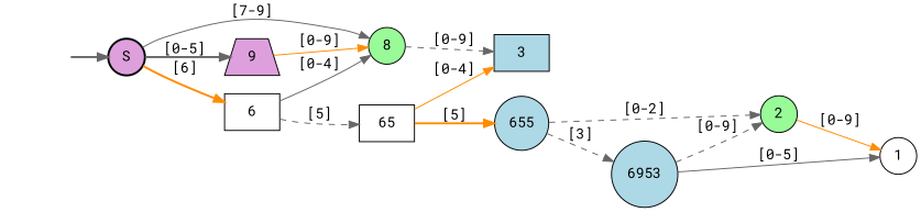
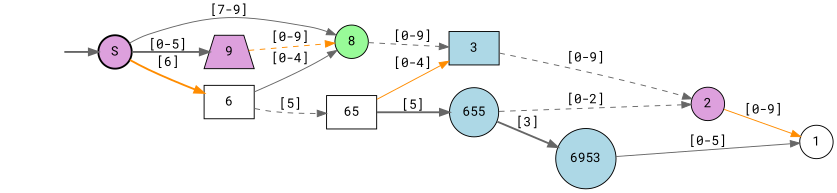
  digraph {
    fontname="Roboto Mono"
    rankdir=LR
    node [fontname="Roboto Mono" style=filled fillcolor=white shape=circle]
    edge [color=gray40 fontname="Roboto Mono" style=solid]
    zero [style=invis fillcolor="" shape=""]
    S [fillcolor=plum style="bold,filled"]
    n3 [fillcolor=palegreen label=8]
    n4 [fillcolor=plum label=9 shape=trapezium]
    6 [shape=box]
    3 [fillcolor=lightblue shape=box]
    65 [shape=box]
-   2 [fillcolor=palegreen]
+   2 [fillcolor=plum]
    1
    655 [fillcolor=lightblue]
    n11 [fillcolor=lightblue label=6953]
    zero -> S [style=bold]
    S -> n3 [label="[7-9]"]
    S -> n4 [label="[0-5]" style=bold]
    S -> 6 [color=darkorange label="[6]" style=bold]
    n3 -> 3 [label="[0-9]" style=dashed]
-   n4 -> n3 [color=darkorange label="[0-9]"]
+   n4 -> n3 [color=darkorange label="[0-9]" style=dashed]
    6 -> n3 [label="[0-4]"]
    6 -> 65 [label="[5]" style=dashed]
-   n11 -> 2 [label="[0-9]" style=dashed]
+   3 -> 2 [label="[0-9]" style=dashed]
    65 -> 3 [color=darkorange label="[0-4]"]
-   65 -> 655 [color=darkorange label="[5]" style=bold]
+   65 -> 655 [label="[5]" style=bold]
    2 -> 1 [color=darkorange label="[0-9]"]
    655 -> 2 [label="[0-2]" style=dashed]
-   655 -> n11 [label="[3]" style=dashed]
+   655 -> n11 [label="[3]" style=bold]
    n11 -> 1 [label="[0-5]"]
  }
